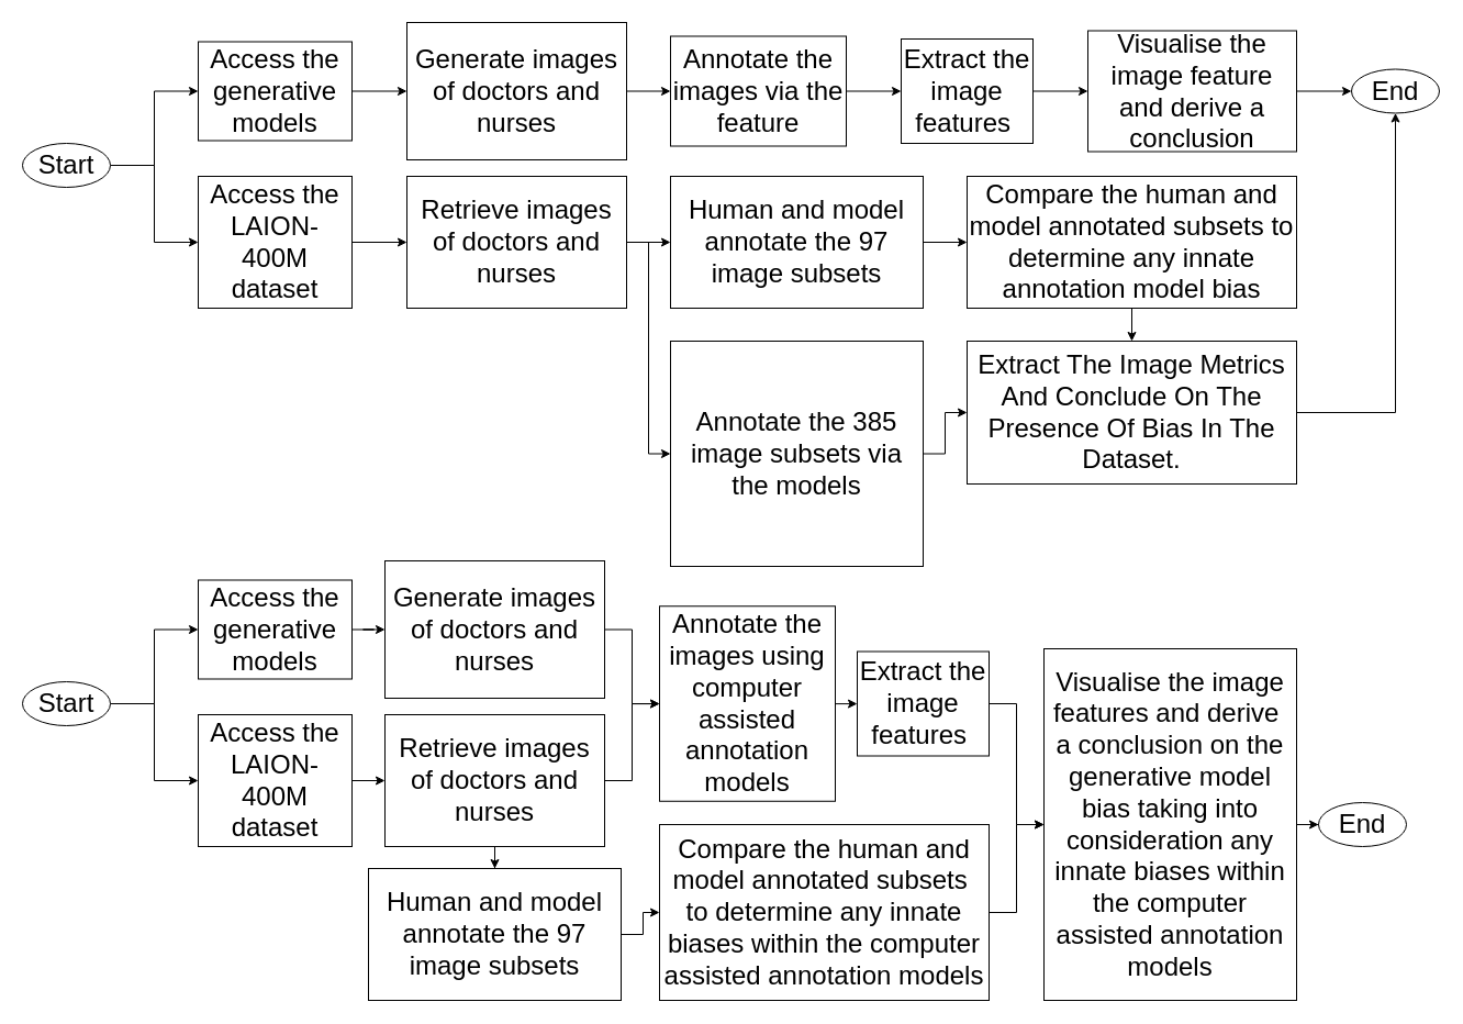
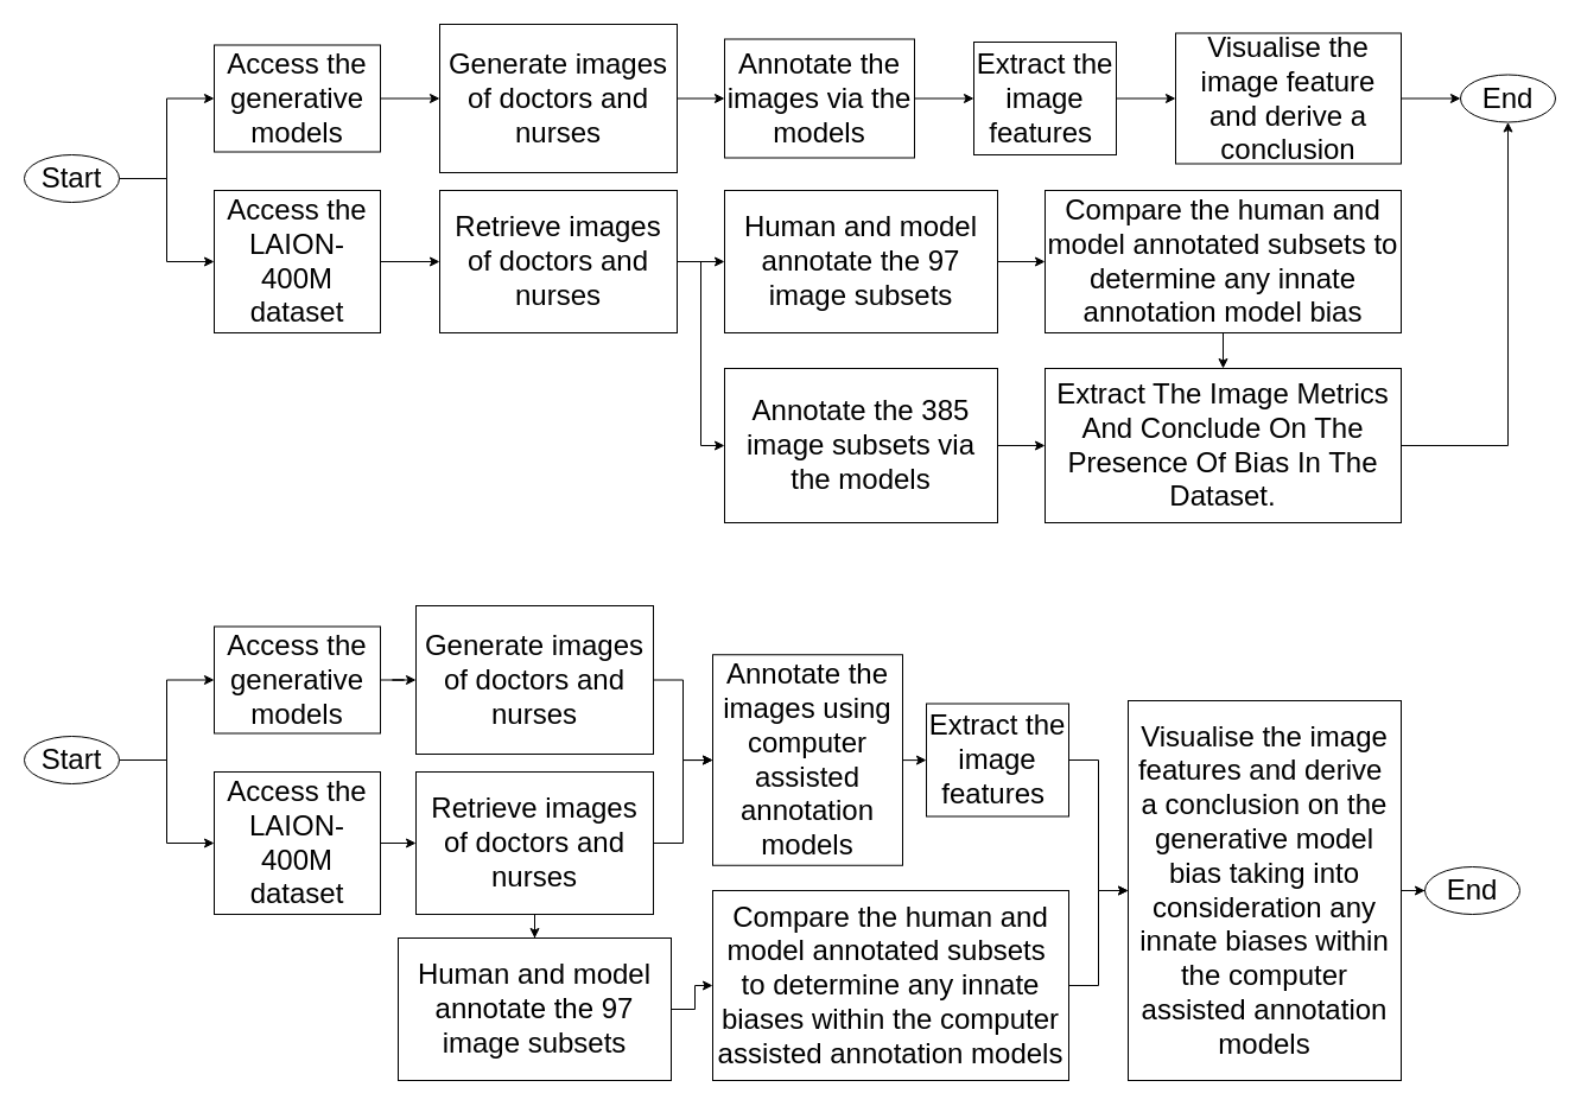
  <mxCell id="0" />
  <mxCell id="1" parent="0" />
  <mxCell id="2" style="edgeStyle=orthogonalEdgeStyle;rounded=0;orthogonalLoop=1;jettySize=auto;html=1;entryX=0;entryY=0.5;entryDx=0;entryDy=0;fontSize=24;" parent="1" source="4" target="7" edge="1"><mxGeometry relative="1" as="geometry" /></mxCell>
  <mxCell id="3" style="edgeStyle=orthogonalEdgeStyle;rounded=0;orthogonalLoop=1;jettySize=auto;html=1;entryX=0;entryY=0.5;entryDx=0;entryDy=0;fontSize=24;" parent="1" source="4" target="16" edge="1"><mxGeometry relative="1" as="geometry"><mxPoint x="210" y="290" as="targetPoint" /></mxGeometry></mxCell>
  <mxCell id="4" value="Start" style="ellipse;whiteSpace=wrap;html=1;fontSize=24;" parent="1" vertex="1"><mxGeometry x="20" y="130" width="80" height="40" as="geometry" /></mxCell>
  <mxCell id="5" value="End" style="ellipse;whiteSpace=wrap;html=1;fontSize=24;" parent="1" vertex="1"><mxGeometry x="1230" y="62.5" width="80" height="40" as="geometry" /></mxCell>
  <mxCell id="6" value="" style="edgeStyle=orthogonalEdgeStyle;rounded=0;orthogonalLoop=1;jettySize=auto;html=1;fontSize=24;" parent="1" source="7" target="10" edge="1"><mxGeometry relative="1" as="geometry" /></mxCell>
  <mxCell id="7" value="Access the LAION-400M dataset" style="rounded=0;whiteSpace=wrap;html=1;fontSize=24;" parent="1" vertex="1"><mxGeometry x="180" y="160" width="140" height="120" as="geometry" /></mxCell>
  <mxCell id="8" value="" style="edgeStyle=orthogonalEdgeStyle;rounded=0;orthogonalLoop=1;jettySize=auto;html=1;fontSize=24;" parent="1" source="10" target="12" edge="1"><mxGeometry relative="1" as="geometry" /></mxCell>
  <mxCell id="9" style="edgeStyle=orthogonalEdgeStyle;rounded=0;orthogonalLoop=1;jettySize=auto;html=1;entryX=0;entryY=0.5;entryDx=0;entryDy=0;fontSize=24;" parent="1" source="10" target="24" edge="1"><mxGeometry relative="1" as="geometry"><mxPoint x="500" y="450" as="targetPoint" /></mxGeometry></mxCell>
  <mxCell id="10" value="Retrieve images of doctors and nurses" style="rounded=0;whiteSpace=wrap;html=1;fontSize=24;" parent="1" vertex="1"><mxGeometry x="370" y="160" width="200" height="120" as="geometry" /></mxCell>
  <mxCell id="11" value="" style="edgeStyle=orthogonalEdgeStyle;rounded=0;orthogonalLoop=1;jettySize=auto;html=1;fontSize=24;" parent="1" source="12" target="28" edge="1"><mxGeometry relative="1" as="geometry" /></mxCell>
  <mxCell id="12" value="Human and model annotate the 97 image subsets" style="whiteSpace=wrap;html=1;rounded=0;fontSize=24;" parent="1" vertex="1"><mxGeometry x="610" y="160" width="230" height="120" as="geometry" /></mxCell>
  <mxCell id="13" value="" style="edgeStyle=orthogonalEdgeStyle;rounded=0;orthogonalLoop=1;jettySize=auto;html=1;fontSize=24;" parent="1" source="14" target="22" edge="1"><mxGeometry relative="1" as="geometry" /></mxCell>
  <mxCell id="14" value="Extract the image features&amp;nbsp;" style="whiteSpace=wrap;html=1;rounded=0;fontSize=24;" parent="1" vertex="1"><mxGeometry x="820" y="35" width="120" height="95" as="geometry" /></mxCell>
  <mxCell id="15" value="" style="edgeStyle=orthogonalEdgeStyle;rounded=0;orthogonalLoop=1;jettySize=auto;html=1;fontSize=24;" parent="1" source="16" target="18" edge="1"><mxGeometry relative="1" as="geometry" /></mxCell>
  <mxCell id="16" value="Access the generative models" style="rounded=0;whiteSpace=wrap;html=1;fontSize=24;" parent="1" vertex="1"><mxGeometry x="180" y="37.5" width="140" height="90" as="geometry" /></mxCell>
  <mxCell id="17" value="" style="edgeStyle=orthogonalEdgeStyle;rounded=0;orthogonalLoop=1;jettySize=auto;html=1;fontSize=24;" parent="1" source="18" target="20" edge="1"><mxGeometry relative="1" as="geometry" /></mxCell>
  <mxCell id="18" value="Generate images of doctors and nurses" style="whiteSpace=wrap;html=1;rounded=0;fontSize=24;" parent="1" vertex="1"><mxGeometry x="370" y="20" width="200" height="125" as="geometry" /></mxCell>
  <mxCell id="19" style="edgeStyle=orthogonalEdgeStyle;rounded=0;orthogonalLoop=1;jettySize=auto;html=1;entryX=0;entryY=0.5;entryDx=0;entryDy=0;fontSize=24;" parent="1" source="20" target="14" edge="1"><mxGeometry relative="1" as="geometry" /></mxCell>
- <mxCell id="20" value="Annotate the images via the feature" style="whiteSpace=wrap;html=1;rounded=0;fontSize=24;" parent="1" vertex="1"><mxGeometry x="610" y="32.5" width="160" height="100" as="geometry" /></mxCell>
+ <mxCell id="20" value="Annotate the images via the models" style="whiteSpace=wrap;html=1;rounded=0;fontSize=24;" parent="1" vertex="1"><mxGeometry x="610" y="32.5" width="160" height="100" as="geometry" /></mxCell>
  <mxCell id="21" style="edgeStyle=orthogonalEdgeStyle;rounded=0;orthogonalLoop=1;jettySize=auto;html=1;entryX=0;entryY=0.5;entryDx=0;entryDy=0;fontSize=24;" parent="1" source="22" target="5" edge="1"><mxGeometry relative="1" as="geometry" /></mxCell>
  <mxCell id="22" value="Visualise the image feature and derive a conclusion" style="whiteSpace=wrap;html=1;rounded=0;fontSize=24;" parent="1" vertex="1"><mxGeometry x="990" y="27.5" width="190" height="110" as="geometry" /></mxCell>
  <mxCell id="23" value="" style="edgeStyle=orthogonalEdgeStyle;rounded=0;orthogonalLoop=1;jettySize=auto;html=1;fontSize=24;" parent="1" source="24" target="26" edge="1"><mxGeometry relative="1" as="geometry" /></mxCell>
- <mxCell id="24" value="Annotate the 385 image subsets via the models" style="whiteSpace=wrap;html=1;rounded=0;fontSize=24;" parent="1" vertex="1"><mxGeometry x="610" y="310" width="230" height="205" as="geometry" /></mxCell>
+ <mxCell id="24" value="Annotate the 385 image subsets via the models" style="whiteSpace=wrap;html=1;rounded=0;fontSize=24;" parent="1" vertex="1"><mxGeometry x="610" y="310" width="230" height="130" as="geometry" /></mxCell>
  <mxCell id="25" style="edgeStyle=orthogonalEdgeStyle;rounded=0;orthogonalLoop=1;jettySize=auto;html=1;entryX=0.5;entryY=1;entryDx=0;entryDy=0;" edge="1" parent="1" source="26" target="5"><mxGeometry relative="1" as="geometry" /></mxCell>
  <mxCell id="26" value="Extract The Image Metrics And Conclude On The Presence Of Bias In The Dataset." style="whiteSpace=wrap;html=1;rounded=0;fontSize=24;" parent="1" vertex="1"><mxGeometry x="880" y="310" width="300" height="130" as="geometry" /></mxCell>
  <mxCell id="27" style="edgeStyle=orthogonalEdgeStyle;rounded=0;orthogonalLoop=1;jettySize=auto;html=1;entryX=0.5;entryY=0;entryDx=0;entryDy=0;fontSize=24;" parent="1" source="28" target="26" edge="1"><mxGeometry relative="1" as="geometry" /></mxCell>
  <mxCell id="28" value="Compare the human and model annotated subsets to determine any innate annotation model bias" style="whiteSpace=wrap;html=1;rounded=0;fontSize=24;" parent="1" vertex="1"><mxGeometry x="880" y="160" width="300" height="120" as="geometry" /></mxCell>
  <mxCell id="29" style="edgeStyle=orthogonalEdgeStyle;rounded=0;orthogonalLoop=1;jettySize=auto;html=1;entryX=0;entryY=0.5;entryDx=0;entryDy=0;fontSize=24;" edge="1" parent="1" source="31" target="34"><mxGeometry relative="1" as="geometry" /></mxCell>
  <mxCell id="30" style="edgeStyle=orthogonalEdgeStyle;rounded=0;orthogonalLoop=1;jettySize=auto;html=1;entryX=0;entryY=0.5;entryDx=0;entryDy=0;fontSize=24;" edge="1" parent="1" source="31" target="43"><mxGeometry relative="1" as="geometry"><mxPoint x="210" y="780" as="targetPoint" /></mxGeometry></mxCell>
  <mxCell id="31" value="Start" style="ellipse;whiteSpace=wrap;html=1;fontSize=24;" vertex="1" parent="1"><mxGeometry x="20" y="620" width="80" height="40" as="geometry" /></mxCell>
  <mxCell id="32" value="End" style="ellipse;whiteSpace=wrap;html=1;fontSize=24;" vertex="1" parent="1"><mxGeometry x="1200" y="730" width="80" height="40" as="geometry" /></mxCell>
  <mxCell id="33" value="" style="edgeStyle=orthogonalEdgeStyle;rounded=0;orthogonalLoop=1;jettySize=auto;html=1;fontSize=24;" edge="1" parent="1" source="34" target="37"><mxGeometry relative="1" as="geometry" /></mxCell>
  <mxCell id="34" value="Access the LAION-400M dataset" style="rounded=0;whiteSpace=wrap;html=1;fontSize=24;" vertex="1" parent="1"><mxGeometry x="180" y="650" width="140" height="120" as="geometry" /></mxCell>
  <mxCell id="35" style="edgeStyle=orthogonalEdgeStyle;rounded=0;orthogonalLoop=1;jettySize=auto;html=1;entryX=0;entryY=0.5;entryDx=0;entryDy=0;" edge="1" parent="1" source="37" target="47"><mxGeometry relative="1" as="geometry" /></mxCell>
  <mxCell id="36" style="edgeStyle=orthogonalEdgeStyle;rounded=0;orthogonalLoop=1;jettySize=auto;html=1;entryX=0.5;entryY=0;entryDx=0;entryDy=0;" edge="1" parent="1" source="37" target="39"><mxGeometry relative="1" as="geometry" /></mxCell>
  <mxCell id="37" value="Retrieve images of doctors and nurses" style="rounded=0;whiteSpace=wrap;html=1;fontSize=24;" vertex="1" parent="1"><mxGeometry x="350" y="650" width="200" height="120" as="geometry" /></mxCell>
  <mxCell id="38" value="" style="edgeStyle=orthogonalEdgeStyle;rounded=0;orthogonalLoop=1;jettySize=auto;html=1;fontSize=24;" edge="1" parent="1" source="39" target="52"><mxGeometry relative="1" as="geometry" /></mxCell>
  <mxCell id="39" value="Human and model annotate the 97 image subsets" style="whiteSpace=wrap;html=1;rounded=0;fontSize=24;" vertex="1" parent="1"><mxGeometry x="335" y="790" width="230" height="120" as="geometry" /></mxCell>
  <mxCell id="40" style="edgeStyle=orthogonalEdgeStyle;rounded=0;orthogonalLoop=1;jettySize=auto;html=1;entryX=0;entryY=0.5;entryDx=0;entryDy=0;" edge="1" parent="1" source="41" target="49"><mxGeometry relative="1" as="geometry" /></mxCell>
  <mxCell id="41" value="Extract the image features&amp;nbsp;" style="whiteSpace=wrap;html=1;rounded=0;fontSize=24;" vertex="1" parent="1"><mxGeometry x="780" y="592.5" width="120" height="95" as="geometry" /></mxCell>
  <mxCell id="42" value="" style="edgeStyle=orthogonalEdgeStyle;rounded=0;orthogonalLoop=1;jettySize=auto;html=1;fontSize=24;" edge="1" parent="1" source="43" target="45"><mxGeometry relative="1" as="geometry" /></mxCell>
  <mxCell id="43" value="Access the generative models" style="rounded=0;whiteSpace=wrap;html=1;fontSize=24;" vertex="1" parent="1"><mxGeometry x="180" y="527.5" width="140" height="90" as="geometry" /></mxCell>
  <mxCell id="44" value="" style="edgeStyle=orthogonalEdgeStyle;rounded=0;orthogonalLoop=1;jettySize=auto;html=1;fontSize=24;" edge="1" parent="1" source="45" target="47"><mxGeometry relative="1" as="geometry" /></mxCell>
  <mxCell id="45" value="Generate images of doctors and nurses" style="whiteSpace=wrap;html=1;rounded=0;fontSize=24;" vertex="1" parent="1"><mxGeometry x="350" y="510" width="200" height="125" as="geometry" /></mxCell>
  <mxCell id="46" style="edgeStyle=orthogonalEdgeStyle;rounded=0;orthogonalLoop=1;jettySize=auto;html=1;entryX=0;entryY=0.5;entryDx=0;entryDy=0;fontSize=24;" edge="1" parent="1" source="47" target="41"><mxGeometry relative="1" as="geometry" /></mxCell>
  <mxCell id="47" value="Annotate the images using computer assisted annotation models" style="whiteSpace=wrap;html=1;rounded=0;fontSize=24;" vertex="1" parent="1"><mxGeometry x="600" y="551.25" width="160" height="177.5" as="geometry" /></mxCell>
  <mxCell id="48" style="edgeStyle=orthogonalEdgeStyle;rounded=0;orthogonalLoop=1;jettySize=auto;html=1;entryX=0;entryY=0.5;entryDx=0;entryDy=0;" edge="1" parent="1" source="49" target="32"><mxGeometry relative="1" as="geometry" /></mxCell>
  <mxCell id="49" value="Visualise the image features and derive&amp;nbsp;&lt;div&gt;a conclusion on the generative model bias taking into consideration any innate biases within the&amp;nbsp;&lt;span style=&quot;background-color: initial;&quot;&gt;computer assisted annotation models&lt;/span&gt;&lt;/div&gt;" style="whiteSpace=wrap;html=1;rounded=0;fontSize=24;" vertex="1" parent="1"><mxGeometry x="950" y="590" width="230" height="320" as="geometry" /></mxCell>
  <mxCell id="50" value="" style="edgeStyle=orthogonalEdgeStyle;rounded=0;orthogonalLoop=1;jettySize=auto;html=1;fontSize=24;" edge="1" parent="1"><mxGeometry relative="1" as="geometry"><mxPoint x="840" y="865" as="sourcePoint" /></mxGeometry></mxCell>
  <mxCell id="51" style="edgeStyle=orthogonalEdgeStyle;rounded=0;orthogonalLoop=1;jettySize=auto;html=1;entryX=0;entryY=0.5;entryDx=0;entryDy=0;" edge="1" parent="1" source="52" target="49"><mxGeometry relative="1" as="geometry" /></mxCell>
  <mxCell id="52" value="Compare the human and model annotated subsets&amp;nbsp;&lt;div&gt;to determine any innate biases within the computer assisted annotation models&lt;/div&gt;" style="whiteSpace=wrap;html=1;rounded=0;fontSize=24;" vertex="1" parent="1"><mxGeometry x="600" y="750" width="300" height="160" as="geometry" /></mxCell>
